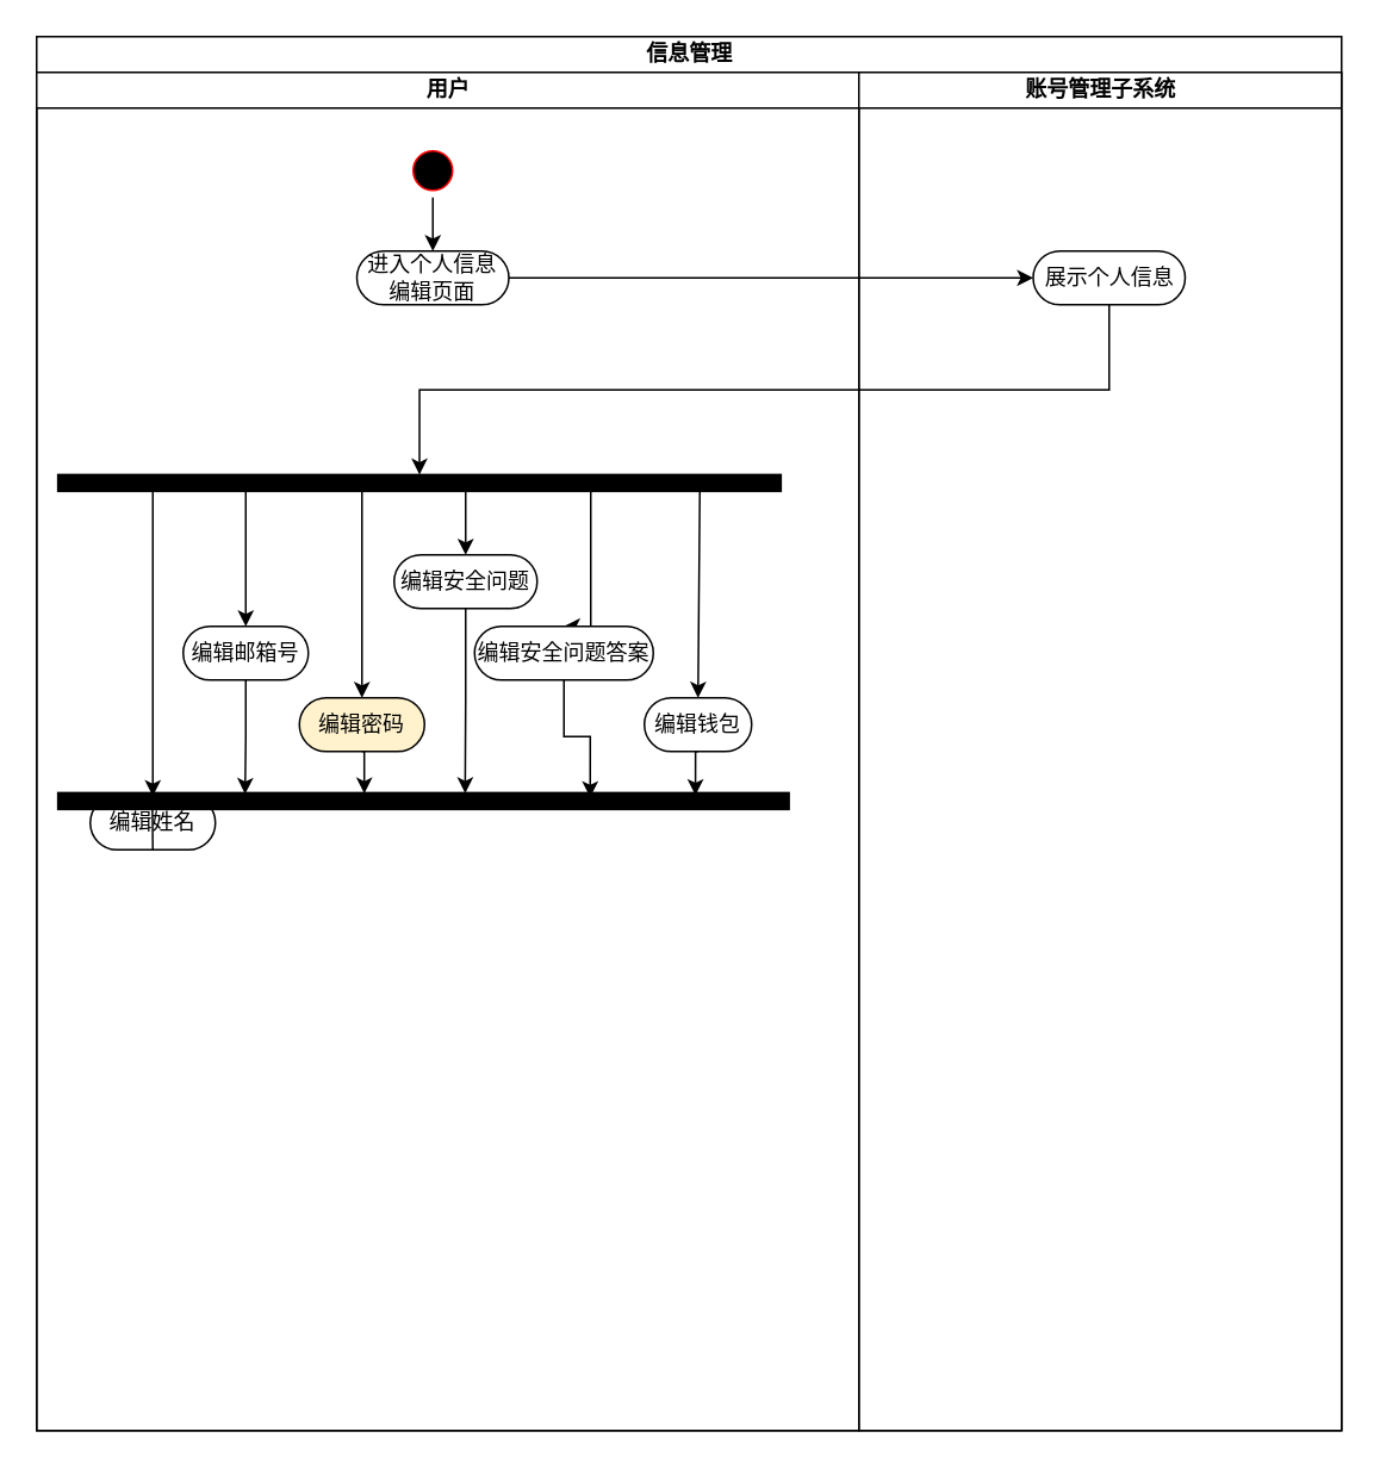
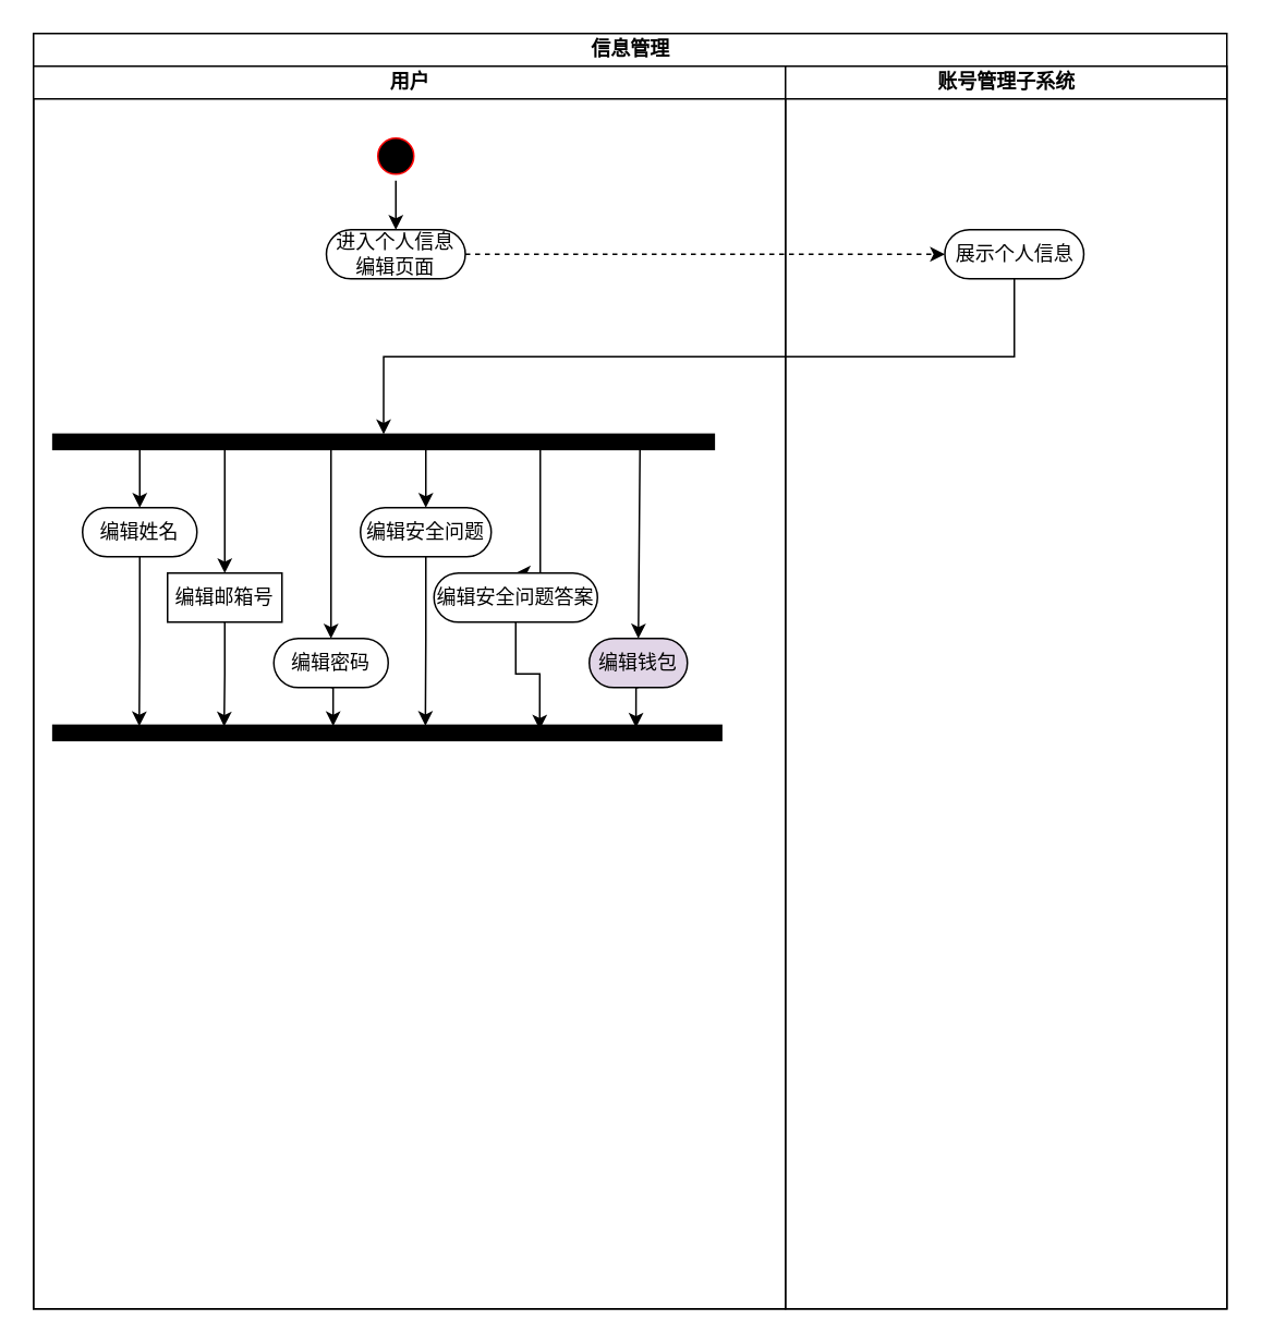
  <mxCell id="0" />
  <mxCell id="1" parent="0" />
  <mxCell id="2" value="信息管理" style="swimlane;childLayout=stackLayout;resizeParent=1;resizeParentMax=0;startSize=20;html=1;" parent="1" vertex="1"><mxGeometry x="20" y="20" width="730" height="780" as="geometry" /></mxCell>
  <mxCell id="3" value="用户" style="swimlane;startSize=20;html=1;" parent="2" vertex="1"><mxGeometry y="20" width="460" height="760" as="geometry" /></mxCell>
  <mxCell id="4" style="edgeStyle=orthogonalEdgeStyle;rounded=0;orthogonalLoop=1;jettySize=auto;html=1;exitX=0.5;exitY=1;exitDx=0;exitDy=0;entryX=0.5;entryY=0;entryDx=0;entryDy=0;" edge="1" parent="3" source="5" target="6"><mxGeometry relative="1" as="geometry" /></mxCell>
  <mxCell id="5" value="" style="ellipse;html=1;shape=startState;fillColor=#000000;strokeColor=#ff0000;" vertex="1" parent="3"><mxGeometry x="206.66" y="40" width="30" height="30" as="geometry" /></mxCell>
  <mxCell id="6" value="进入个人信息编辑页面" style="rounded=1;whiteSpace=wrap;html=1;shadow=0;comic=0;labelBackgroundColor=none;strokeWidth=1;fontFamily=Verdana;fontSize=12;align=center;arcSize=50;" vertex="1" parent="3"><mxGeometry x="179.16" y="100" width="85" height="30" as="geometry" /></mxCell>
  <mxCell id="7" style="edgeStyle=orthogonalEdgeStyle;rounded=0;orthogonalLoop=1;jettySize=auto;html=1;exitX=0.5;exitY=0;exitDx=0;exitDy=0;entryX=0.5;entryY=0;entryDx=0;entryDy=0;" edge="1" parent="3" source="13" target="14"><mxGeometry relative="1" as="geometry"><Array as="points"><mxPoint x="65" y="234" /></Array></mxGeometry></mxCell>
  <mxCell id="8" style="edgeStyle=orthogonalEdgeStyle;rounded=0;orthogonalLoop=1;jettySize=auto;html=1;exitX=0.75;exitY=0;exitDx=0;exitDy=0;" edge="1" parent="3" source="13" target="15"><mxGeometry relative="1" as="geometry"><Array as="points"><mxPoint x="117" y="234" /></Array></mxGeometry></mxCell>
  <mxCell id="9" style="edgeStyle=orthogonalEdgeStyle;rounded=0;orthogonalLoop=1;jettySize=auto;html=1;exitX=0.5;exitY=0;exitDx=0;exitDy=0;entryX=0.5;entryY=0;entryDx=0;entryDy=0;" edge="1" parent="3" source="13" target="16"><mxGeometry relative="1" as="geometry"><Array as="points"><mxPoint x="182" y="234" /></Array></mxGeometry></mxCell>
  <mxCell id="10" style="edgeStyle=orthogonalEdgeStyle;rounded=0;orthogonalLoop=1;jettySize=auto;html=1;exitX=0.5;exitY=0;exitDx=0;exitDy=0;entryX=0.5;entryY=0;entryDx=0;entryDy=0;" edge="1" parent="3" source="13" target="17"><mxGeometry relative="1" as="geometry"><Array as="points"><mxPoint x="240" y="234" /></Array></mxGeometry></mxCell>
  <mxCell id="11" style="edgeStyle=orthogonalEdgeStyle;rounded=0;orthogonalLoop=1;jettySize=auto;html=1;exitX=0.5;exitY=0;exitDx=0;exitDy=0;entryX=0.5;entryY=0;entryDx=0;entryDy=0;" edge="1" parent="3" source="13" target="18"><mxGeometry relative="1" as="geometry"><Array as="points"><mxPoint x="310" y="234" /></Array></mxGeometry></mxCell>
  <mxCell id="12" style="edgeStyle=orthogonalEdgeStyle;rounded=0;orthogonalLoop=1;jettySize=auto;html=1;exitX=0.5;exitY=0;exitDx=0;exitDy=0;entryX=0.5;entryY=0;entryDx=0;entryDy=0;" edge="1" parent="3" target="20"><mxGeometry relative="1" as="geometry"><mxPoint x="213.66" y="234.41" as="sourcePoint" /><Array as="points"><mxPoint x="371" y="234" /><mxPoint x="371" y="350" /></Array></mxGeometry></mxCell>
  <mxCell id="13" value="" style="whiteSpace=wrap;html=1;rounded=0;shadow=0;comic=0;labelBackgroundColor=none;strokeWidth=1;fillColor=#000000;fontFamily=Verdana;fontSize=12;align=center;rotation=90;direction=south;" vertex="1" parent="3"><mxGeometry x="209.5" y="27.5" width="9.32" height="404.5" as="geometry" /></mxCell>
- <mxCell id="14" value="编辑姓名" style="rounded=1;whiteSpace=wrap;html=1;shadow=0;comic=0;labelBackgroundColor=none;strokeWidth=1;fontFamily=Verdana;fontSize=12;align=center;arcSize=50;" vertex="1" parent="3"><mxGeometry x="30" y="405" width="70" height="30" as="geometry" /></mxCell>
- <mxCell id="15" value="编辑邮箱号" style="rounded=1;whiteSpace=wrap;html=1;shadow=0;comic=0;labelBackgroundColor=none;strokeWidth=1;fontFamily=Verdana;fontSize=12;align=center;arcSize=50;" vertex="1" parent="3"><mxGeometry x="82.0" y="310" width="70" height="30" as="geometry" /></mxCell>
- <mxCell id="16" value="编辑密码" style="rounded=1;whiteSpace=wrap;html=1;shadow=0;comic=0;labelBackgroundColor=none;strokeWidth=1;fontFamily=Verdana;fontSize=12;align=center;arcSize=50;fillColor=#fff2cc;" vertex="1" parent="3"><mxGeometry x="147" y="350" width="70" height="30" as="geometry" /></mxCell>
+ <mxCell id="14" value="编辑姓名" style="rounded=1;whiteSpace=wrap;html=1;shadow=0;comic=0;labelBackgroundColor=none;strokeWidth=1;fontFamily=Verdana;fontSize=12;align=center;arcSize=50;" vertex="1" parent="3"><mxGeometry x="30" y="270" width="70" height="30" as="geometry" /></mxCell>
+ <mxCell id="15" value="编辑邮箱号" style="whiteSpace=wrap;html=1;shadow=0;comic=0;labelBackgroundColor=none;strokeWidth=1;fontFamily=Verdana;fontSize=12;align=center;arcSize=50;rounded=0;" vertex="1" parent="3"><mxGeometry x="82.0" y="310" width="70" height="30" as="geometry" /></mxCell>
+ <mxCell id="16" value="编辑密码" style="rounded=1;whiteSpace=wrap;html=1;shadow=0;comic=0;labelBackgroundColor=none;strokeWidth=1;fontFamily=Verdana;fontSize=12;align=center;arcSize=50;" vertex="1" parent="3"><mxGeometry x="147" y="350" width="70" height="30" as="geometry" /></mxCell>
  <mxCell id="17" value="编辑安全问题" style="rounded=1;whiteSpace=wrap;html=1;shadow=0;comic=0;labelBackgroundColor=none;strokeWidth=1;fontFamily=Verdana;fontSize=12;align=center;arcSize=50;" vertex="1" parent="3"><mxGeometry x="200" y="270" width="80" height="30" as="geometry" /></mxCell>
  <mxCell id="18" value="编辑安全问题答案" style="rounded=1;whiteSpace=wrap;html=1;shadow=0;comic=0;labelBackgroundColor=none;strokeWidth=1;fontFamily=Verdana;fontSize=12;align=center;arcSize=50;" vertex="1" parent="3"><mxGeometry x="245" y="310" width="100" height="30" as="geometry" /></mxCell>
  <mxCell id="19" value="" style="whiteSpace=wrap;html=1;rounded=0;shadow=0;comic=0;labelBackgroundColor=none;strokeWidth=1;fillColor=#000000;fontFamily=Verdana;fontSize=12;align=center;rotation=90;direction=south;" vertex="1" parent="3"><mxGeometry x="211.75" y="203.25" width="9.32" height="409" as="geometry" /></mxCell>
- <mxCell id="20" value="编辑钱包" style="rounded=1;whiteSpace=wrap;html=1;shadow=0;comic=0;labelBackgroundColor=none;strokeWidth=1;fontFamily=Verdana;fontSize=12;align=center;arcSize=50;" vertex="1" parent="3"><mxGeometry x="340" y="350" width="60" height="30" as="geometry" /></mxCell>
+ <mxCell id="20" value="编辑钱包" style="rounded=1;whiteSpace=wrap;html=1;shadow=0;comic=0;labelBackgroundColor=none;strokeWidth=1;fontFamily=Verdana;fontSize=12;align=center;arcSize=50;fillColor=#e1d5e7;" vertex="1" parent="3"><mxGeometry x="340" y="350" width="60" height="30" as="geometry" /></mxCell>
  <mxCell id="21" style="edgeStyle=orthogonalEdgeStyle;rounded=0;orthogonalLoop=1;jettySize=auto;html=1;exitX=0.5;exitY=1;exitDx=0;exitDy=0;entryX=0.871;entryY=0.942;entryDx=0;entryDy=0;entryPerimeter=0;" edge="1" parent="3" source="14" target="19"><mxGeometry relative="1" as="geometry" /></mxCell>
  <mxCell id="22" style="edgeStyle=orthogonalEdgeStyle;rounded=0;orthogonalLoop=1;jettySize=auto;html=1;exitX=0.5;exitY=1;exitDx=0;exitDy=0;entryX=0.744;entryY=0.922;entryDx=0;entryDy=0;entryPerimeter=0;" edge="1" parent="3" source="15" target="19"><mxGeometry relative="1" as="geometry" /></mxCell>
  <mxCell id="23" style="edgeStyle=orthogonalEdgeStyle;rounded=0;orthogonalLoop=1;jettySize=auto;html=1;exitX=0.5;exitY=1;exitDx=0;exitDy=0;entryX=0.581;entryY=0.942;entryDx=0;entryDy=0;entryPerimeter=0;" edge="1" parent="3" source="16" target="19"><mxGeometry relative="1" as="geometry" /></mxCell>
  <mxCell id="24" style="edgeStyle=orthogonalEdgeStyle;rounded=0;orthogonalLoop=1;jettySize=auto;html=1;exitX=0.5;exitY=1;exitDx=0;exitDy=0;entryX=0.443;entryY=0.962;entryDx=0;entryDy=0;entryPerimeter=0;" edge="1" parent="3" source="17" target="19"><mxGeometry relative="1" as="geometry" /></mxCell>
  <mxCell id="25" style="edgeStyle=orthogonalEdgeStyle;rounded=0;orthogonalLoop=1;jettySize=auto;html=1;exitX=0.5;exitY=1;exitDx=0;exitDy=0;entryX=0.272;entryY=0.723;entryDx=0;entryDy=0;entryPerimeter=0;" edge="1" parent="3" source="18" target="19"><mxGeometry relative="1" as="geometry" /></mxCell>
  <mxCell id="26" style="edgeStyle=orthogonalEdgeStyle;rounded=0;orthogonalLoop=1;jettySize=auto;html=1;exitX=0.5;exitY=1;exitDx=0;exitDy=0;entryX=0.128;entryY=0.843;entryDx=0;entryDy=0;entryPerimeter=0;" edge="1" parent="3" source="20" target="19"><mxGeometry relative="1" as="geometry" /></mxCell>
  <mxCell id="27" value="账号管理子系统" style="swimlane;startSize=20;html=1;" parent="2" vertex="1"><mxGeometry x="460" y="20" width="270" height="760" as="geometry" /></mxCell>
  <mxCell id="28" value="展示个人信息" style="rounded=1;whiteSpace=wrap;html=1;shadow=0;comic=0;labelBackgroundColor=none;strokeWidth=1;fontFamily=Verdana;fontSize=12;align=center;arcSize=50;" vertex="1" parent="27"><mxGeometry x="97.5" y="100" width="85" height="30" as="geometry" /></mxCell>
- <mxCell id="29" style="edgeStyle=orthogonalEdgeStyle;rounded=0;orthogonalLoop=1;jettySize=auto;html=1;" edge="1" parent="2" source="6" target="28"><mxGeometry relative="1" as="geometry" /></mxCell>
+ <mxCell id="29" style="edgeStyle=orthogonalEdgeStyle;rounded=0;orthogonalLoop=1;jettySize=auto;html=1;dashed=1;" edge="1" parent="2" source="6" target="28"><mxGeometry relative="1" as="geometry" /></mxCell>
  <mxCell id="30" style="edgeStyle=orthogonalEdgeStyle;rounded=0;orthogonalLoop=1;jettySize=auto;html=1;exitX=0.5;exitY=1;exitDx=0;exitDy=0;entryX=0.5;entryY=1;entryDx=0;entryDy=0;" edge="1" parent="2" source="28" target="13"><mxGeometry relative="1" as="geometry" /></mxCell>
